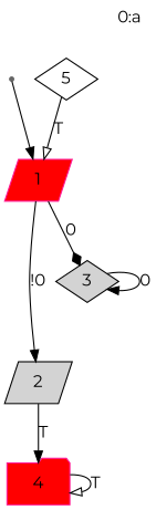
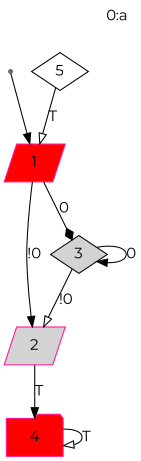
  digraph {
    fontname=Montserrat
    label="0:a\n"
    labeljust=r
    labelloc=t
    node [color=black fontname=Montserrat shape=parallelogram style=filled]
    edge [arrowhead=normal fontname=Montserrat]
    init [color=gray40 shape=point style=""]
    1 [color=deeppink fillcolor=red]
-   2 [fillcolor=lightgrey]
+   2 [color=deeppink fillcolor=lightgrey]
    3 [fillcolor=lightgrey shape=diamond]
    n5 [label=5 shape=diamond style=""]
    4 [color=deeppink fillcolor=red shape=folder]
    init -> 1
    1 -> 2 [label="!0"]
    1 -> 3 [arrowhead=diamond label=0]
    2 -> 4 [label=T]
+   3 -> 2 [arrowhead=onormal label="!0"]
    3 -> 3 [label=0]
    n5 -> 1 [arrowhead=onormal label=T]
    4 -> 4 [arrowhead=onormal label=T]
  }
